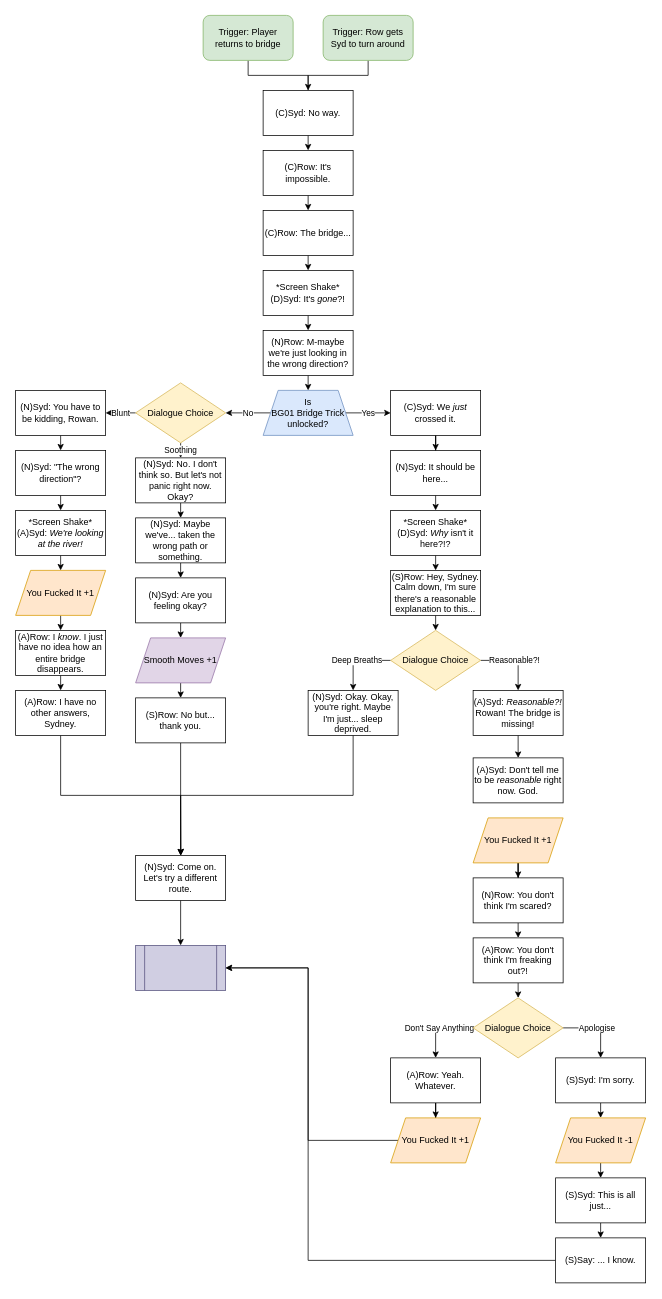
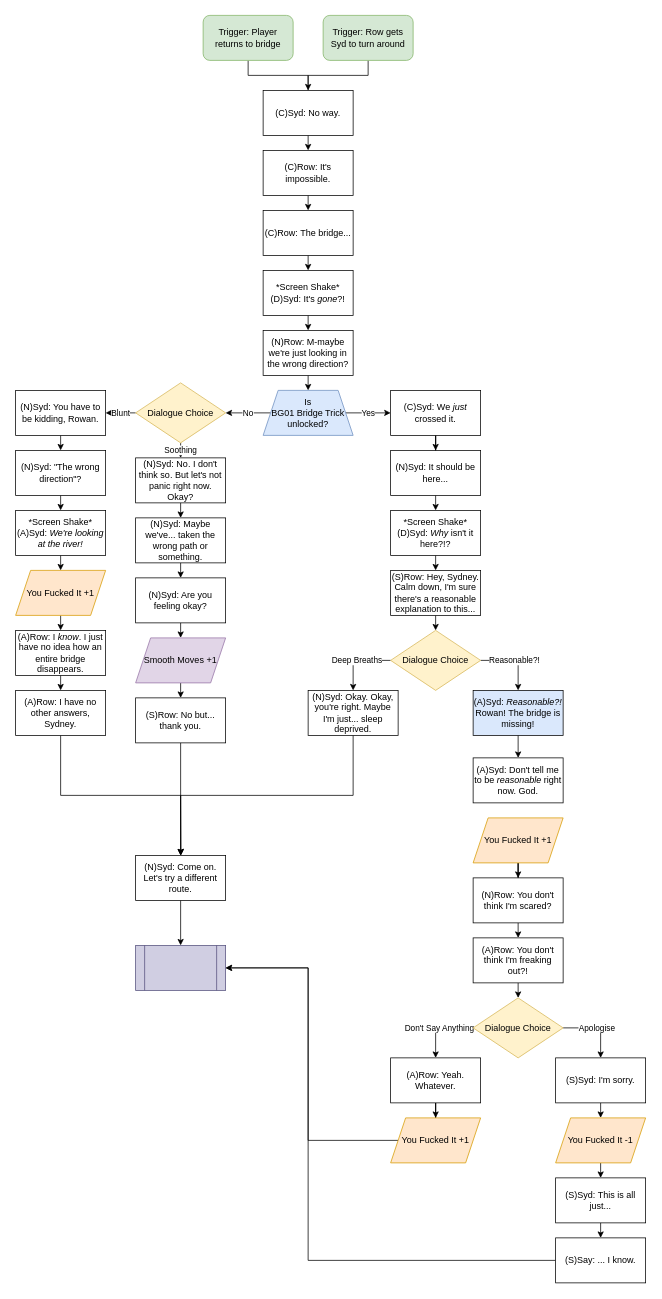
  <mxCell id="0" />
  <mxCell id="1" parent="0" />
  <mxCell id="2" style="edgeStyle=orthogonalEdgeStyle;rounded=0;orthogonalLoop=1;jettySize=auto;html=1;exitX=0.5;exitY=1;exitDx=0;exitDy=0;" parent="1" source="3" target="7" edge="1"><mxGeometry relative="1" as="geometry" /></mxCell>
  <mxCell id="3" value="Trigger: Player returns to bridge" style="rounded=1;whiteSpace=wrap;html=1;fillColor=#d5e8d4;strokeColor=#82b366;" parent="1" vertex="1"><mxGeometry x="270" y="20" width="120" height="60" as="geometry" /></mxCell>
  <mxCell id="4" style="edgeStyle=orthogonalEdgeStyle;rounded=0;orthogonalLoop=1;jettySize=auto;html=1;exitX=0.5;exitY=1;exitDx=0;exitDy=0;entryX=0.5;entryY=0;entryDx=0;entryDy=0;endArrow=none;" parent="1" source="5" target="7" edge="1"><mxGeometry relative="1" as="geometry" /></mxCell>
  <mxCell id="5" value="Trigger: Row gets Syd to turn around" style="rounded=1;whiteSpace=wrap;html=1;fillColor=#d5e8d4;strokeColor=#82b366;" parent="1" vertex="1"><mxGeometry x="430" y="20" width="120" height="60" as="geometry" /></mxCell>
  <mxCell id="6" style="edgeStyle=orthogonalEdgeStyle;rounded=0;orthogonalLoop=1;jettySize=auto;html=1;exitX=0.5;exitY=1;exitDx=0;exitDy=0;entryX=0.5;entryY=0;entryDx=0;entryDy=0;" edge="1" parent="1" source="7" target="9"><mxGeometry relative="1" as="geometry" /></mxCell>
  <mxCell id="7" value="(C)Syd: No way." style="rounded=0;whiteSpace=wrap;html=1;" parent="1" vertex="1"><mxGeometry x="350" y="120" width="120" height="60" as="geometry" /></mxCell>
  <mxCell id="8" style="edgeStyle=orthogonalEdgeStyle;rounded=0;orthogonalLoop=1;jettySize=auto;html=1;exitX=0.5;exitY=1;exitDx=0;exitDy=0;entryX=0.5;entryY=0;entryDx=0;entryDy=0;" edge="1" parent="1" source="9" target="23"><mxGeometry relative="1" as="geometry" /></mxCell>
  <mxCell id="9" value="(C)Row: It's impossible." style="rounded=0;whiteSpace=wrap;html=1;" parent="1" vertex="1"><mxGeometry x="350" y="200" width="120" height="60" as="geometry" /></mxCell>
  <mxCell id="10" style="edgeStyle=orthogonalEdgeStyle;rounded=0;orthogonalLoop=1;jettySize=auto;html=1;exitX=0.5;exitY=1;exitDx=0;exitDy=0;entryX=0.5;entryY=0;entryDx=0;entryDy=0;" edge="1" parent="1" source="11" target="31"><mxGeometry relative="1" as="geometry" /></mxCell>
  <mxCell id="11" value="(N)Syd: It should be here..." style="rounded=0;whiteSpace=wrap;html=1;" parent="1" vertex="1"><mxGeometry x="520" y="600" width="120" height="60" as="geometry" /></mxCell>
  <mxCell id="12" style="edgeStyle=orthogonalEdgeStyle;rounded=0;orthogonalLoop=1;jettySize=auto;html=1;exitX=0.5;exitY=1;exitDx=0;exitDy=0;" edge="1" parent="1" source="13" target="11"><mxGeometry relative="1" as="geometry" /></mxCell>
  <mxCell id="13" value="(C)Syd: We &lt;i&gt;just&lt;/i&gt; crossed it." style="rounded=0;whiteSpace=wrap;html=1;" parent="1" vertex="1"><mxGeometry x="520" y="520" width="120" height="60" as="geometry" /></mxCell>
  <mxCell id="14" style="edgeStyle=orthogonalEdgeStyle;rounded=0;orthogonalLoop=1;jettySize=auto;html=1;exitX=0.5;exitY=1;exitDx=0;exitDy=0;entryX=0.5;entryY=0;entryDx=0;entryDy=0;" edge="1" parent="1" source="15" target="74"><mxGeometry relative="1" as="geometry" /></mxCell>
  <mxCell id="15" value="(N)Syd: No. I don't think so. But let's not panic right now. Okay?" style="rounded=0;whiteSpace=wrap;html=1;" parent="1" vertex="1"><mxGeometry x="180" y="610" width="120" height="60" as="geometry" /></mxCell>
  <mxCell id="16" style="edgeStyle=orthogonalEdgeStyle;rounded=0;orthogonalLoop=1;jettySize=auto;html=1;exitX=0.5;exitY=1;exitDx=0;exitDy=0;entryX=0.5;entryY=0;entryDx=0;entryDy=0;" edge="1" parent="1" source="17" target="64"><mxGeometry relative="1" as="geometry" /></mxCell>
  <mxCell id="17" value="(N)Syd: You have to be kidding, Rowan." style="rounded=0;whiteSpace=wrap;html=1;" parent="1" vertex="1"><mxGeometry x="20" y="520" width="120" height="60" as="geometry" /></mxCell>
  <mxCell id="18" style="edgeStyle=orthogonalEdgeStyle;rounded=0;orthogonalLoop=1;jettySize=auto;html=1;exitX=0.5;exitY=1;exitDx=0;exitDy=0;entryX=0.5;entryY=0;entryDx=0;entryDy=0;" edge="1" parent="1" source="19" target="29"><mxGeometry relative="1" as="geometry" /></mxCell>
  <mxCell id="19" value="(N)Row: M-maybe we're just looking in the wrong direction?" style="rounded=0;whiteSpace=wrap;html=1;" parent="1" vertex="1"><mxGeometry x="350" y="440" width="120" height="60" as="geometry" /></mxCell>
  <mxCell id="20" style="edgeStyle=orthogonalEdgeStyle;rounded=0;orthogonalLoop=1;jettySize=auto;html=1;exitX=0.5;exitY=1;exitDx=0;exitDy=0;entryX=0.5;entryY=0;entryDx=0;entryDy=0;" edge="1" parent="1" source="21" target="19"><mxGeometry relative="1" as="geometry" /></mxCell>
  <mxCell id="21" value="&lt;div&gt;*Screen Shake*&lt;br&gt;&lt;/div&gt;&lt;div&gt;(D)Syd: It's &lt;i&gt;gone&lt;/i&gt;?!&lt;/div&gt;" style="rounded=0;whiteSpace=wrap;html=1;" parent="1" vertex="1"><mxGeometry x="350" y="360" width="120" height="60" as="geometry" /></mxCell>
  <mxCell id="22" style="edgeStyle=orthogonalEdgeStyle;rounded=0;orthogonalLoop=1;jettySize=auto;html=1;exitX=0.5;exitY=1;exitDx=0;exitDy=0;entryX=0.5;entryY=0;entryDx=0;entryDy=0;" edge="1" parent="1" source="23" target="21"><mxGeometry relative="1" as="geometry" /></mxCell>
  <mxCell id="23" value="(C)Row: The bridge..." style="rounded=0;whiteSpace=wrap;html=1;" parent="1" vertex="1"><mxGeometry x="350" y="280" width="120" height="60" as="geometry" /></mxCell>
  <mxCell id="24" value="Blunt" style="edgeStyle=orthogonalEdgeStyle;rounded=0;orthogonalLoop=1;jettySize=auto;html=1;exitX=0;exitY=0.5;exitDx=0;exitDy=0;entryX=1;entryY=0.5;entryDx=0;entryDy=0;" parent="1" source="26" target="17" edge="1"><mxGeometry relative="1" as="geometry" /></mxCell>
  <mxCell id="25" value="Soothing" style="edgeStyle=orthogonalEdgeStyle;rounded=0;orthogonalLoop=1;jettySize=auto;html=1;exitX=0.5;exitY=1;exitDx=0;exitDy=0;entryX=0.5;entryY=0;entryDx=0;entryDy=0;" parent="1" source="26" target="15" edge="1"><mxGeometry relative="1" as="geometry" /></mxCell>
  <mxCell id="26" value="Dialogue Choice" style="rhombus;whiteSpace=wrap;html=1;fillColor=#fff2cc;strokeColor=#d6b656;" parent="1" vertex="1"><mxGeometry x="180" y="510" width="120" height="80" as="geometry" /></mxCell>
  <mxCell id="27" value="No" style="edgeStyle=orthogonalEdgeStyle;rounded=0;orthogonalLoop=1;jettySize=auto;html=1;exitX=0;exitY=0.5;exitDx=0;exitDy=0;entryX=1;entryY=0.5;entryDx=0;entryDy=0;" edge="1" parent="1" source="29" target="26"><mxGeometry relative="1" as="geometry" /></mxCell>
  <mxCell id="28" value="Yes" style="edgeStyle=orthogonalEdgeStyle;rounded=0;orthogonalLoop=1;jettySize=auto;html=1;exitX=1;exitY=0.5;exitDx=0;exitDy=0;entryX=0;entryY=0.5;entryDx=0;entryDy=0;" edge="1" parent="1" source="29" target="13"><mxGeometry relative="1" as="geometry" /></mxCell>
  <mxCell id="29" value="&lt;div&gt;Is &lt;br&gt;&lt;/div&gt;&lt;div&gt;BG01 Bridge Trick unlocked?&lt;/div&gt;" style="shape=trapezoid;perimeter=trapezoidPerimeter;whiteSpace=wrap;html=1;fixedSize=1;fillColor=#dae8fc;strokeColor=#6c8ebf;" parent="1" vertex="1"><mxGeometry x="350" y="520" width="120" height="60" as="geometry" /></mxCell>
  <mxCell id="30" style="edgeStyle=orthogonalEdgeStyle;rounded=0;orthogonalLoop=1;jettySize=auto;html=1;exitX=0.5;exitY=1;exitDx=0;exitDy=0;entryX=0.5;entryY=0;entryDx=0;entryDy=0;" edge="1" parent="1" source="31" target="33"><mxGeometry relative="1" as="geometry" /></mxCell>
  <mxCell id="31" value="&lt;div&gt;*Screen Shake*&lt;/div&gt;&lt;div&gt;(D)Syd: &lt;i&gt;Why&lt;/i&gt; isn't it here?!?&lt;br&gt;&lt;/div&gt;" style="rounded=0;whiteSpace=wrap;html=1;" vertex="1" parent="1"><mxGeometry x="520" y="680" width="120" height="60" as="geometry" /></mxCell>
  <mxCell id="32" style="edgeStyle=orthogonalEdgeStyle;rounded=0;orthogonalLoop=1;jettySize=auto;html=1;exitX=0.5;exitY=1;exitDx=0;exitDy=0;entryX=0.5;entryY=0;entryDx=0;entryDy=0;" edge="1" parent="1" source="33" target="36"><mxGeometry relative="1" as="geometry" /></mxCell>
  <mxCell id="33" value="(S)Row: Hey, Sydney. Calm down, I'm sure there's a reasonable explanation to this..." style="rounded=0;whiteSpace=wrap;html=1;" vertex="1" parent="1"><mxGeometry x="520" y="760" width="120" height="60" as="geometry" /></mxCell>
  <mxCell id="34" value="Reasonable?!" style="edgeStyle=orthogonalEdgeStyle;rounded=0;orthogonalLoop=1;jettySize=auto;html=1;exitX=1;exitY=0.5;exitDx=0;exitDy=0;entryX=0.5;entryY=0;entryDx=0;entryDy=0;" edge="1" parent="1" source="36" target="38"><mxGeometry relative="1" as="geometry" /></mxCell>
  <mxCell id="35" value="Deep Breaths" style="edgeStyle=orthogonalEdgeStyle;rounded=0;orthogonalLoop=1;jettySize=auto;html=1;exitX=0;exitY=0.5;exitDx=0;exitDy=0;entryX=0.5;entryY=0;entryDx=0;entryDy=0;" edge="1" parent="1" source="36" target="40"><mxGeometry relative="1" as="geometry" /></mxCell>
  <mxCell id="36" value="Dialogue Choice" style="rhombus;whiteSpace=wrap;html=1;fillColor=#fff2cc;strokeColor=#d6b656;" vertex="1" parent="1"><mxGeometry x="520" y="840" width="120" height="80" as="geometry" /></mxCell>
  <mxCell id="37" style="edgeStyle=orthogonalEdgeStyle;rounded=0;orthogonalLoop=1;jettySize=auto;html=1;exitX=0.5;exitY=1;exitDx=0;exitDy=0;entryX=0.5;entryY=0;entryDx=0;entryDy=0;" edge="1" parent="1" source="38" target="41"><mxGeometry relative="1" as="geometry" /></mxCell>
- <mxCell id="38" value="(A)Syd: &lt;i&gt;Reasonable?! &lt;/i&gt;Rowan! The bridge is missing!" style="rounded=0;whiteSpace=wrap;html=1;" vertex="1" parent="1"><mxGeometry x="630" y="920" width="120" height="60" as="geometry" /></mxCell>
+ <mxCell id="38" value="(A)Syd: &lt;i&gt;Reasonable?! &lt;/i&gt;Rowan! The bridge is missing!" style="rounded=0;whiteSpace=wrap;html=1;fillColor=#dae8fc;" vertex="1" parent="1"><mxGeometry x="630" y="920" width="120" height="60" as="geometry" /></mxCell>
  <mxCell id="39" style="edgeStyle=orthogonalEdgeStyle;rounded=0;orthogonalLoop=1;jettySize=auto;html=1;exitX=0.5;exitY=1;exitDx=0;exitDy=0;entryX=0.5;entryY=0;entryDx=0;entryDy=0;" edge="1" parent="1" source="40" target="82"><mxGeometry relative="1" as="geometry" /></mxCell>
  <mxCell id="40" value="(N)Syd: Okay. Okay, you're right. Maybe I'm just... sleep deprived." style="rounded=0;whiteSpace=wrap;html=1;" vertex="1" parent="1"><mxGeometry x="410" y="920" width="120" height="60" as="geometry" /></mxCell>
  <mxCell id="41" value="(A)Syd: Don't tell me to be &lt;i&gt;reasonable&lt;/i&gt; right now. God." style="rounded=0;whiteSpace=wrap;html=1;" vertex="1" parent="1"><mxGeometry x="630" y="1010" width="120" height="60" as="geometry" /></mxCell>
  <mxCell id="42" style="edgeStyle=orthogonalEdgeStyle;rounded=0;orthogonalLoop=1;jettySize=auto;html=1;exitX=0.5;exitY=1;exitDx=0;exitDy=0;entryX=0.5;entryY=0;entryDx=0;entryDy=0;" edge="1" parent="1" source="43" target="45"><mxGeometry relative="1" as="geometry" /></mxCell>
  <mxCell id="43" value="(N)Row: You don't think I'm scared?" style="rounded=0;whiteSpace=wrap;html=1;" vertex="1" parent="1"><mxGeometry x="630" y="1170" width="120" height="60" as="geometry" /></mxCell>
  <mxCell id="44" style="edgeStyle=orthogonalEdgeStyle;rounded=0;orthogonalLoop=1;jettySize=auto;html=1;exitX=0.5;exitY=1;exitDx=0;exitDy=0;entryX=0.5;entryY=0;entryDx=0;entryDy=0;" edge="1" parent="1" source="45" target="48"><mxGeometry relative="1" as="geometry" /></mxCell>
  <mxCell id="45" value="(A)Row: You don't think I'm freaking out?!" style="rounded=0;whiteSpace=wrap;html=1;" vertex="1" parent="1"><mxGeometry x="630" y="1250" width="120" height="60" as="geometry" /></mxCell>
  <mxCell id="46" value="Apologise" style="edgeStyle=orthogonalEdgeStyle;rounded=0;orthogonalLoop=1;jettySize=auto;html=1;exitX=1;exitY=0.5;exitDx=0;exitDy=0;entryX=0.5;entryY=0;entryDx=0;entryDy=0;" edge="1" parent="1" source="48" target="50"><mxGeometry relative="1" as="geometry" /></mxCell>
  <mxCell id="47" value="Don't Say Anything" style="edgeStyle=orthogonalEdgeStyle;rounded=0;orthogonalLoop=1;jettySize=auto;html=1;exitX=0;exitY=0.5;exitDx=0;exitDy=0;entryX=0.5;entryY=0;entryDx=0;entryDy=0;" edge="1" parent="1" source="48" target="52"><mxGeometry relative="1" as="geometry" /></mxCell>
  <mxCell id="48" value="Dialogue Choice" style="rhombus;whiteSpace=wrap;html=1;fillColor=#fff2cc;strokeColor=#d6b656;" vertex="1" parent="1"><mxGeometry x="630" y="1330" width="120" height="80" as="geometry" /></mxCell>
  <mxCell id="49" style="edgeStyle=orthogonalEdgeStyle;rounded=0;orthogonalLoop=1;jettySize=auto;html=1;exitX=0.5;exitY=1;exitDx=0;exitDy=0;entryX=0.5;entryY=0;entryDx=0;entryDy=0;" edge="1" parent="1" source="50" target="56"><mxGeometry relative="1" as="geometry" /></mxCell>
  <mxCell id="50" value="(S)Syd: I'm sorry." style="rounded=0;whiteSpace=wrap;html=1;" vertex="1" parent="1"><mxGeometry x="740" y="1410" width="120" height="60" as="geometry" /></mxCell>
  <mxCell id="51" style="edgeStyle=orthogonalEdgeStyle;rounded=0;orthogonalLoop=1;jettySize=auto;html=1;exitX=0.5;exitY=1;exitDx=0;exitDy=0;" edge="1" parent="1" source="52" target="62"><mxGeometry relative="1" as="geometry" /></mxCell>
  <mxCell id="52" value="(A)Row: Yeah. Whatever." style="rounded=0;whiteSpace=wrap;html=1;" vertex="1" parent="1"><mxGeometry x="520" y="1410" width="120" height="60" as="geometry" /></mxCell>
  <mxCell id="53" style="edgeStyle=orthogonalEdgeStyle;rounded=0;orthogonalLoop=1;jettySize=auto;html=1;exitX=0.5;exitY=1;exitDx=0;exitDy=0;" edge="1" parent="1" source="54" target="43"><mxGeometry relative="1" as="geometry" /></mxCell>
  <mxCell id="54" value="You Fucked It +1" style="shape=parallelogram;perimeter=parallelogramPerimeter;whiteSpace=wrap;html=1;fixedSize=1;fillColor=#ffe6cc;strokeColor=#d79b00;" vertex="1" parent="1"><mxGeometry x="630" y="1090" width="120" height="60" as="geometry" /></mxCell>
  <mxCell id="55" style="edgeStyle=orthogonalEdgeStyle;rounded=0;orthogonalLoop=1;jettySize=auto;html=1;exitX=0.5;exitY=1;exitDx=0;exitDy=0;entryX=0.5;entryY=0;entryDx=0;entryDy=0;" edge="1" parent="1" source="56" target="58"><mxGeometry relative="1" as="geometry" /></mxCell>
  <mxCell id="56" value="You Fucked It -1" style="shape=parallelogram;perimeter=parallelogramPerimeter;whiteSpace=wrap;html=1;fixedSize=1;fillColor=#ffe6cc;strokeColor=#d79b00;" vertex="1" parent="1"><mxGeometry x="740" y="1490" width="120" height="60" as="geometry" /></mxCell>
  <mxCell id="57" style="edgeStyle=orthogonalEdgeStyle;rounded=0;orthogonalLoop=1;jettySize=auto;html=1;exitX=0.5;exitY=1;exitDx=0;exitDy=0;entryX=0.5;entryY=0;entryDx=0;entryDy=0;" edge="1" parent="1" source="58" target="60"><mxGeometry relative="1" as="geometry" /></mxCell>
  <mxCell id="58" value="(S)Syd: This is all just..." style="rounded=0;whiteSpace=wrap;html=1;" vertex="1" parent="1"><mxGeometry x="740" y="1570" width="120" height="60" as="geometry" /></mxCell>
  <mxCell id="59" style="edgeStyle=orthogonalEdgeStyle;rounded=0;orthogonalLoop=1;jettySize=auto;html=1;exitX=0;exitY=0.5;exitDx=0;exitDy=0;entryX=1;entryY=0.5;entryDx=0;entryDy=0;" edge="1" parent="1" source="60" target="83"><mxGeometry relative="1" as="geometry"><Array as="points"><mxPoint x="410" y="1680" /><mxPoint x="410" y="1290" /></Array></mxGeometry></mxCell>
  <mxCell id="60" value="(S)Say: ... I know." style="rounded=0;whiteSpace=wrap;html=1;" vertex="1" parent="1"><mxGeometry x="740" y="1650" width="120" height="60" as="geometry" /></mxCell>
  <mxCell id="61" style="edgeStyle=orthogonalEdgeStyle;rounded=0;orthogonalLoop=1;jettySize=auto;html=1;exitX=0;exitY=0.5;exitDx=0;exitDy=0;entryX=1;entryY=0.5;entryDx=0;entryDy=0;" edge="1" parent="1" source="62" target="83"><mxGeometry relative="1" as="geometry" /></mxCell>
  <mxCell id="62" value="You Fucked It +1" style="shape=parallelogram;perimeter=parallelogramPerimeter;whiteSpace=wrap;html=1;fixedSize=1;fillColor=#ffe6cc;strokeColor=#d79b00;" vertex="1" parent="1"><mxGeometry x="520" y="1490" width="120" height="60" as="geometry" /></mxCell>
  <mxCell id="63" style="edgeStyle=orthogonalEdgeStyle;rounded=0;orthogonalLoop=1;jettySize=auto;html=1;exitX=0.5;exitY=1;exitDx=0;exitDy=0;entryX=0.5;entryY=0;entryDx=0;entryDy=0;" edge="1" parent="1" source="64" target="66"><mxGeometry relative="1" as="geometry" /></mxCell>
  <mxCell id="64" value="(N)Syd: &quot;The wrong direction&quot;?" style="rounded=0;whiteSpace=wrap;html=1;" vertex="1" parent="1"><mxGeometry x="20" y="600" width="120" height="60" as="geometry" /></mxCell>
  <mxCell id="65" style="edgeStyle=orthogonalEdgeStyle;rounded=0;orthogonalLoop=1;jettySize=auto;html=1;exitX=0.5;exitY=1;exitDx=0;exitDy=0;entryX=0.5;entryY=0;entryDx=0;entryDy=0;" edge="1" parent="1" source="66" target="68"><mxGeometry relative="1" as="geometry" /></mxCell>
  <mxCell id="66" value="*Screen Shake*&lt;br&gt;(A)Syd: &lt;i&gt;We're looking at the river!&lt;/i&gt;" style="rounded=0;whiteSpace=wrap;html=1;" vertex="1" parent="1"><mxGeometry x="20" y="680" width="120" height="60" as="geometry" /></mxCell>
  <mxCell id="67" style="edgeStyle=orthogonalEdgeStyle;rounded=0;orthogonalLoop=1;jettySize=auto;html=1;exitX=0.5;exitY=1;exitDx=0;exitDy=0;entryX=0.5;entryY=0;entryDx=0;entryDy=0;" edge="1" parent="1" source="68" target="70"><mxGeometry relative="1" as="geometry" /></mxCell>
  <mxCell id="68" value="You Fucked It +1" style="shape=parallelogram;perimeter=parallelogramPerimeter;whiteSpace=wrap;html=1;fixedSize=1;fillColor=#ffe6cc;strokeColor=#d79b00;" vertex="1" parent="1"><mxGeometry x="20" y="760" width="120" height="60" as="geometry" /></mxCell>
  <mxCell id="69" style="edgeStyle=orthogonalEdgeStyle;rounded=0;orthogonalLoop=1;jettySize=auto;html=1;exitX=0.5;exitY=1;exitDx=0;exitDy=0;entryX=0.5;entryY=0;entryDx=0;entryDy=0;" edge="1" parent="1" source="70" target="72"><mxGeometry relative="1" as="geometry" /></mxCell>
  <mxCell id="70" value="(A)Row: I &lt;i&gt;know&lt;/i&gt;. I just have no idea how an entire bridge disappears. " style="rounded=0;whiteSpace=wrap;html=1;" vertex="1" parent="1"><mxGeometry x="20" y="840" width="120" height="60" as="geometry" /></mxCell>
  <mxCell id="71" style="edgeStyle=orthogonalEdgeStyle;rounded=0;orthogonalLoop=1;jettySize=auto;html=1;exitX=0.5;exitY=1;exitDx=0;exitDy=0;entryX=0.5;entryY=0;entryDx=0;entryDy=0;" edge="1" parent="1" source="72" target="82"><mxGeometry relative="1" as="geometry" /></mxCell>
  <mxCell id="72" value="(A)Row: I have no other answers, Sydney." style="rounded=0;whiteSpace=wrap;html=1;" vertex="1" parent="1"><mxGeometry x="20" y="920" width="120" height="60" as="geometry" /></mxCell>
  <mxCell id="73" style="edgeStyle=orthogonalEdgeStyle;rounded=0;orthogonalLoop=1;jettySize=auto;html=1;exitX=0.5;exitY=1;exitDx=0;exitDy=0;entryX=0.5;entryY=0;entryDx=0;entryDy=0;" edge="1" parent="1" source="74" target="76"><mxGeometry relative="1" as="geometry" /></mxCell>
  <mxCell id="74" value="(N)Syd: Maybe we've... taken the wrong path or something." style="rounded=0;whiteSpace=wrap;html=1;" vertex="1" parent="1"><mxGeometry x="180" y="690" width="120" height="60" as="geometry" /></mxCell>
  <mxCell id="75" style="edgeStyle=orthogonalEdgeStyle;rounded=0;orthogonalLoop=1;jettySize=auto;html=1;exitX=0.5;exitY=1;exitDx=0;exitDy=0;entryX=0.5;entryY=0;entryDx=0;entryDy=0;" edge="1" parent="1" source="76" target="78"><mxGeometry relative="1" as="geometry" /></mxCell>
  <mxCell id="76" value="(N)Syd: Are you feeling okay?" style="rounded=0;whiteSpace=wrap;html=1;" vertex="1" parent="1"><mxGeometry x="180" y="770" width="120" height="60" as="geometry" /></mxCell>
  <mxCell id="77" style="edgeStyle=orthogonalEdgeStyle;rounded=0;orthogonalLoop=1;jettySize=auto;html=1;exitX=0.5;exitY=1;exitDx=0;exitDy=0;entryX=0.5;entryY=0;entryDx=0;entryDy=0;" edge="1" parent="1" source="78" target="80"><mxGeometry relative="1" as="geometry" /></mxCell>
  <mxCell id="78" value="Smooth Moves +1" style="shape=parallelogram;perimeter=parallelogramPerimeter;whiteSpace=wrap;html=1;fixedSize=1;fillColor=#e1d5e7;strokeColor=#9673a6;" vertex="1" parent="1"><mxGeometry x="180" y="850" width="120" height="60" as="geometry" /></mxCell>
  <mxCell id="79" style="edgeStyle=orthogonalEdgeStyle;rounded=0;orthogonalLoop=1;jettySize=auto;html=1;exitX=0.5;exitY=1;exitDx=0;exitDy=0;" edge="1" parent="1" source="80"><mxGeometry relative="1" as="geometry"><mxPoint x="240.429" y="1140" as="targetPoint" /></mxGeometry></mxCell>
  <mxCell id="80" value="(S)Row: No but... thank you." style="rounded=0;whiteSpace=wrap;html=1;" vertex="1" parent="1"><mxGeometry x="180" y="930" width="120" height="60" as="geometry" /></mxCell>
  <mxCell id="81" style="edgeStyle=orthogonalEdgeStyle;rounded=0;orthogonalLoop=1;jettySize=auto;html=1;exitX=0.5;exitY=1;exitDx=0;exitDy=0;entryX=0.5;entryY=0;entryDx=0;entryDy=0;" edge="1" parent="1" source="82" target="83"><mxGeometry relative="1" as="geometry" /></mxCell>
  <mxCell id="82" value="(N)Syd: Come on. Let's try a different route." style="rounded=0;whiteSpace=wrap;html=1;" vertex="1" parent="1"><mxGeometry x="180" y="1140" width="120" height="60" as="geometry" /></mxCell>
  <mxCell id="83" value="" style="shape=process;whiteSpace=wrap;html=1;backgroundOutline=1;fillColor=#d0cee2;strokeColor=#56517e;" vertex="1" parent="1"><mxGeometry x="180" y="1260" width="120" height="60" as="geometry" /></mxCell>
